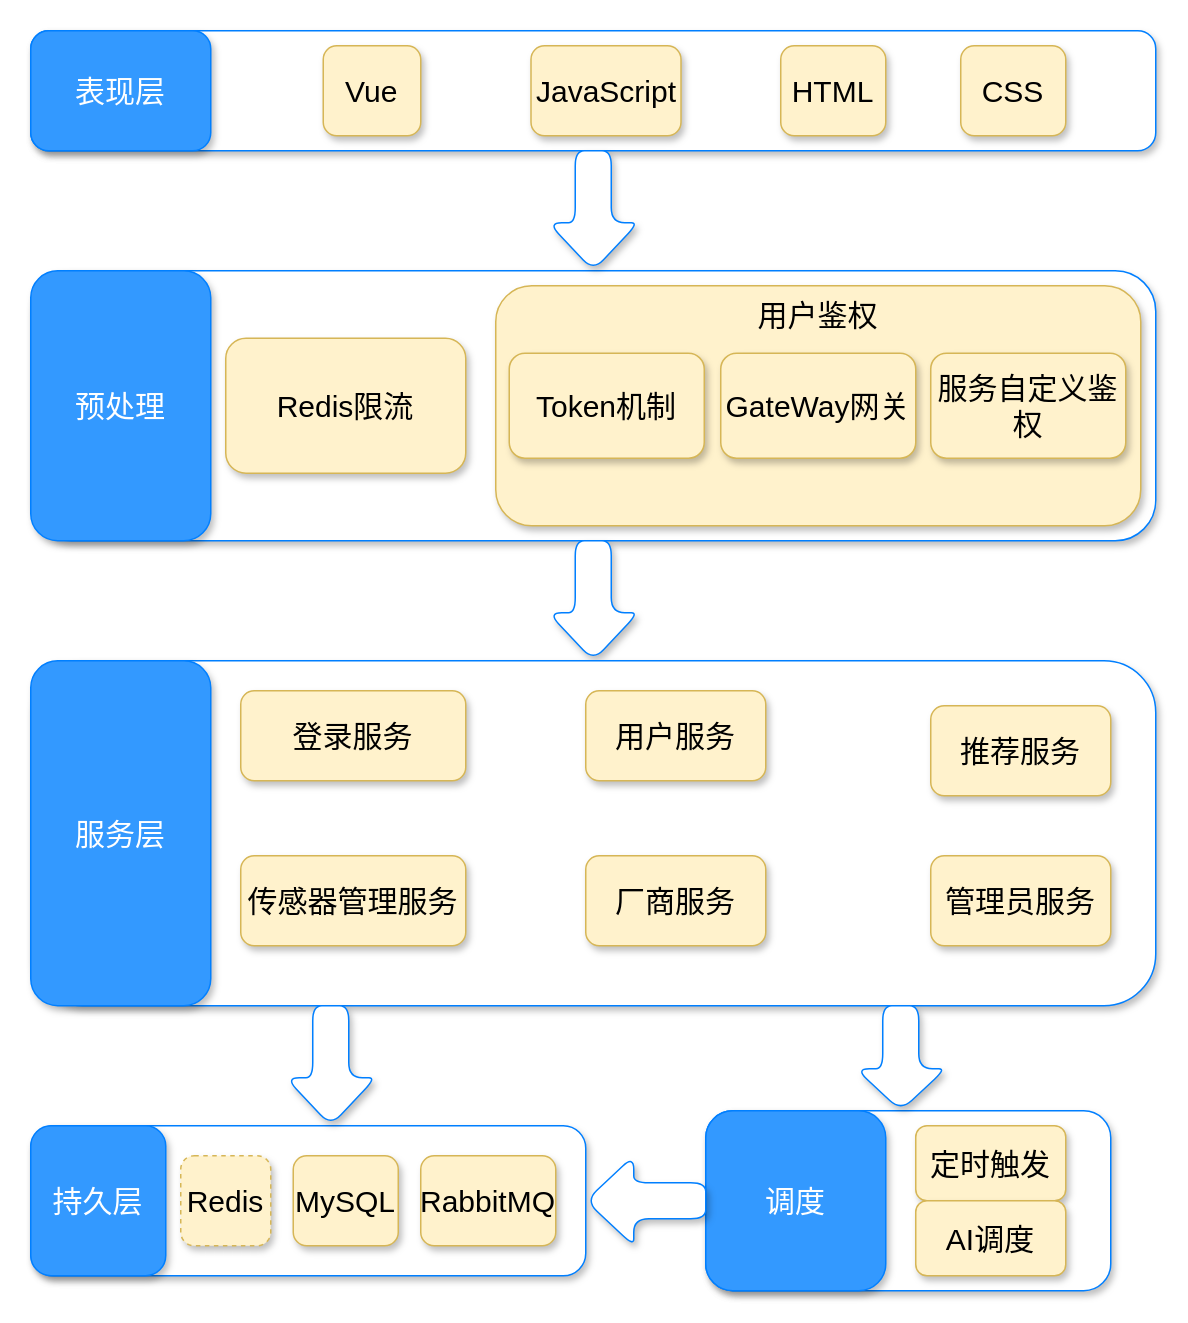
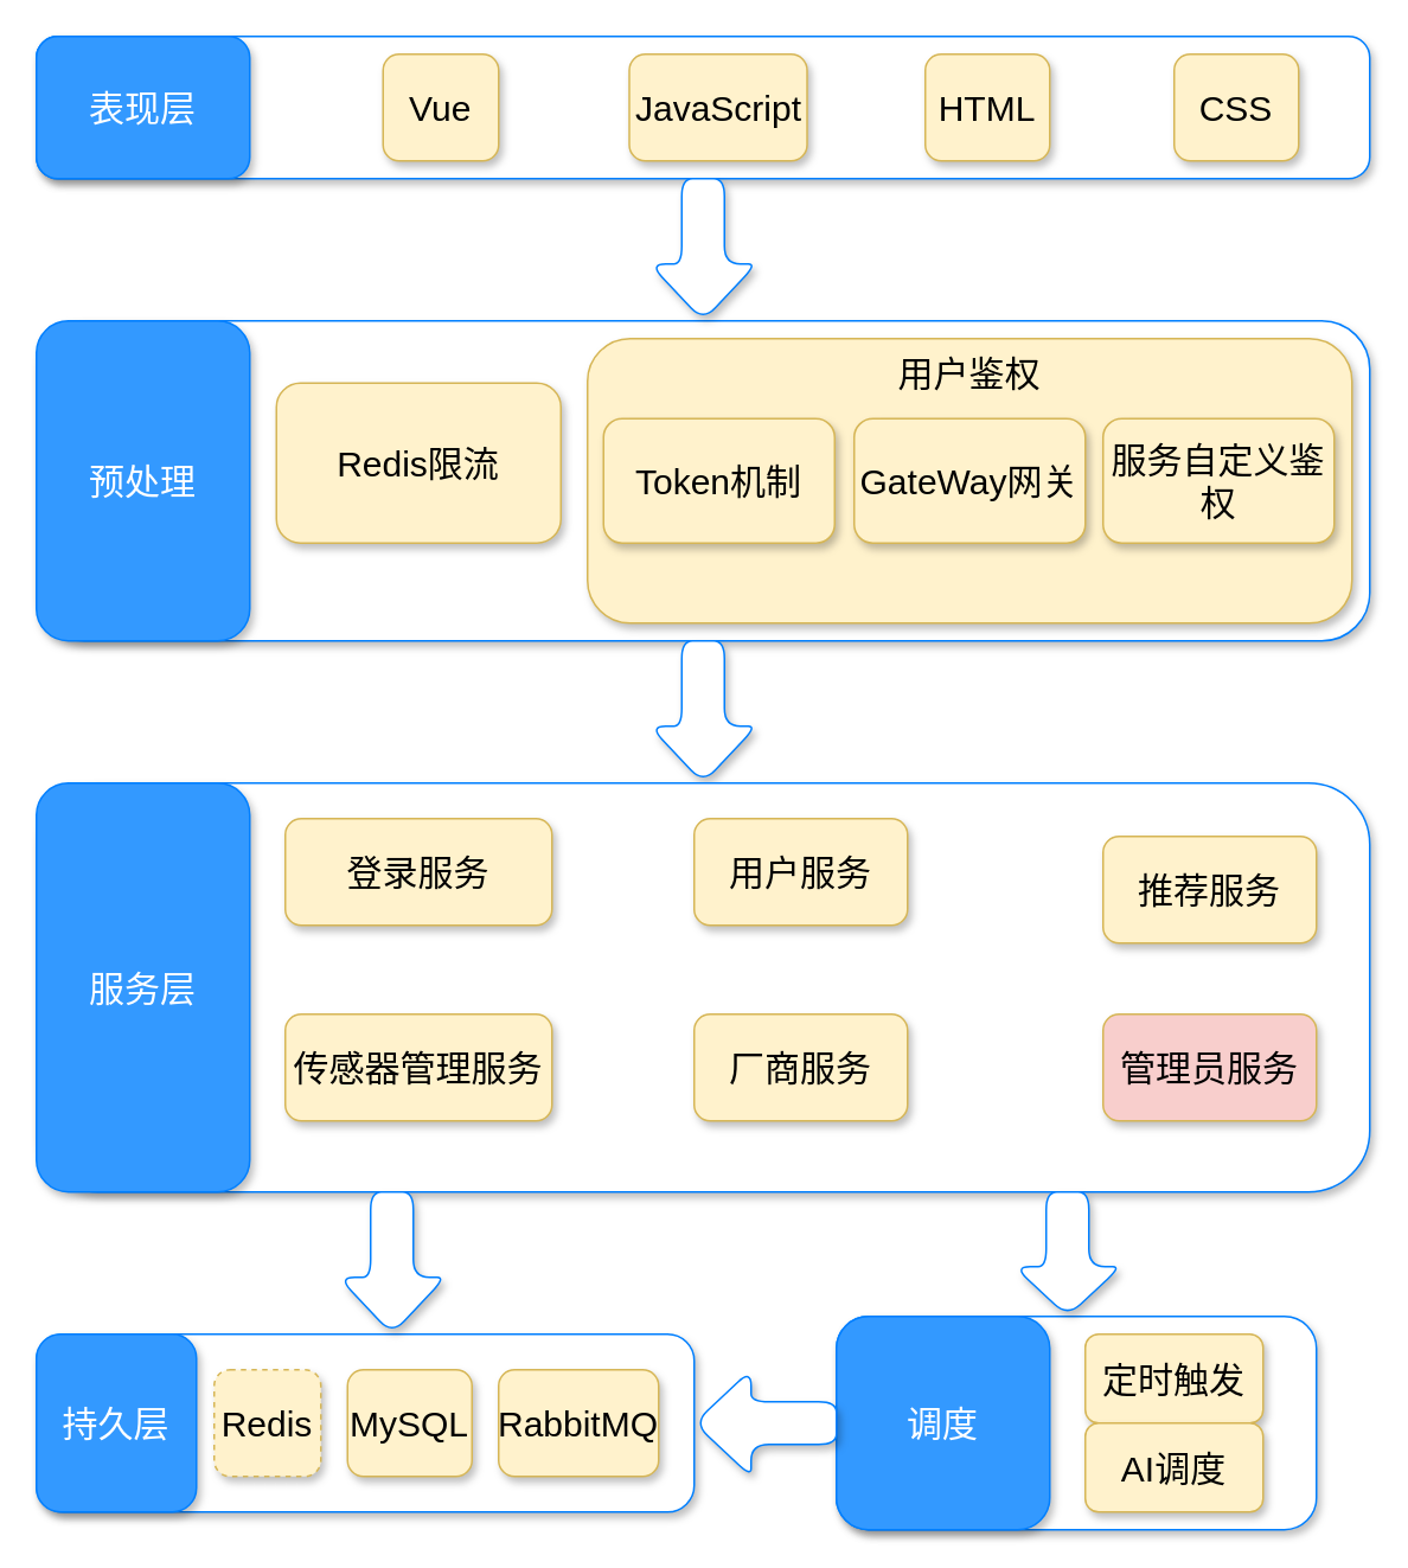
  <mxCell id="0" />
  <mxCell id="1" parent="0" />
  <mxCell id="2" value="" style="rounded=1;whiteSpace=wrap;html=1;shadow=1;sketch=0;strokeColor=#007FFF;fontSize=20;fontColor=#FFFFFF;fillColor=#FFFFFF;" parent="1" vertex="1"><mxGeometry x="20" y="20" width="750" height="80" as="geometry" /></mxCell>
  <mxCell id="3" value="表现层" style="rounded=1;whiteSpace=wrap;html=1;shadow=1;sketch=0;strokeColor=#007FFF;fontSize=20;fontColor=#FFFFFF;fillColor=#3399FF;" parent="1" vertex="1"><mxGeometry x="20" y="20" width="120" height="80" as="geometry" /></mxCell>
  <mxCell id="4" value="Vue" style="rounded=1;whiteSpace=wrap;html=1;shadow=1;sketch=0;strokeColor=#d6b656;fontSize=20;fillColor=#fff2cc;" parent="1" vertex="1"><mxGeometry x="215" y="30" width="65" height="60" as="geometry" /></mxCell>
  <mxCell id="5" value="JavaScript" style="rounded=1;whiteSpace=wrap;html=1;shadow=1;sketch=0;strokeColor=#d6b656;fontSize=20;fillColor=#fff2cc;" parent="1" vertex="1"><mxGeometry x="353.5" y="30" width="100" height="60" as="geometry" /></mxCell>
  <mxCell id="6" value="HTML" style="rounded=1;whiteSpace=wrap;html=1;shadow=1;sketch=0;strokeColor=#d6b656;fontSize=20;fillColor=#fff2cc;" parent="1" vertex="1"><mxGeometry x="520" y="30" width="70" height="60" as="geometry" /></mxCell>
- <mxCell id="7" value="CSS" style="rounded=1;whiteSpace=wrap;html=1;shadow=1;sketch=0;strokeColor=#d6b656;fontSize=20;fillColor=#fff2cc;" parent="1" vertex="1"><mxGeometry x="640" y="30" width="70" height="60" as="geometry" /></mxCell>
+ <mxCell id="7" value="CSS" style="rounded=1;whiteSpace=wrap;html=1;shadow=1;sketch=0;strokeColor=#d6b656;fontSize=20;fillColor=#fff2cc;" parent="1" vertex="1"><mxGeometry x="660" y="30" width="70" height="60" as="geometry" /></mxCell>
  <mxCell id="8" value="" style="rounded=1;whiteSpace=wrap;html=1;shadow=1;sketch=0;strokeColor=#007FFF;fontSize=20;fontColor=#FFFFFF;fillColor=#FFFFFF;" parent="1" vertex="1"><mxGeometry x="20" y="180" width="750" height="180" as="geometry" /></mxCell>
  <mxCell id="9" value="预处理" style="rounded=1;whiteSpace=wrap;html=1;shadow=1;sketch=0;strokeColor=#007FFF;fontSize=20;fontColor=#FFFFFF;fillColor=#3399FF;" parent="1" vertex="1"><mxGeometry x="20" y="180" width="120" height="180" as="geometry" /></mxCell>
- <mxCell id="10" value="Redis限流" style="rounded=1;whiteSpace=wrap;html=1;shadow=1;sketch=0;strokeColor=#d6b656;fontSize=20;fillColor=#fff2cc;" parent="1" vertex="1"><mxGeometry x="150" y="225" width="160" height="90" as="geometry" /></mxCell>
+ <mxCell id="10" value="Redis限流" style="rounded=1;whiteSpace=wrap;html=1;shadow=1;sketch=0;strokeColor=#d6b656;fontSize=20;fillColor=#fff2cc;" parent="1" vertex="1"><mxGeometry x="155" y="215" width="160" height="90" as="geometry" /></mxCell>
  <mxCell id="11" value="&lt;p&gt;&lt;span style=&quot;background-color: initial;&quot;&gt;用户鉴权&lt;/span&gt;&lt;/p&gt;&lt;p&gt;&lt;br&gt;&lt;/p&gt;&lt;p&gt;&lt;span style=&quot;background-color: initial;&quot;&gt;&lt;br&gt;&lt;/span&gt;&lt;/p&gt;&lt;p style=&quot;font-size: 15px;&quot;&gt;&lt;span style=&quot;background-color: initial;&quot;&gt;&lt;br&gt;&lt;/span&gt;&lt;/p&gt;" style="rounded=1;whiteSpace=wrap;html=1;shadow=1;sketch=0;strokeColor=#d6b656;fontSize=20;fillColor=#fff2cc;align=center;" parent="1" vertex="1"><mxGeometry x="330" y="190" width="430" height="160" as="geometry" /></mxCell>
  <mxCell id="12" value="" style="shape=singleArrow;whiteSpace=wrap;html=1;arrowWidth=0.4;arrowSize=0.4;fontSize=20;fillColor=#FFFFFF;strokeColor=#007FFF;fontColor=#FFFFFF;rounded=1;shadow=1;sketch=0;rotation=90;" parent="1" vertex="1"><mxGeometry x="355" y="370" width="80" height="60" as="geometry" /></mxCell>
  <mxCell id="13" value="" style="rounded=1;whiteSpace=wrap;html=1;shadow=1;sketch=0;strokeColor=#007FFF;fontSize=20;fontColor=#FFFFFF;fillColor=#FFFFFF;" parent="1" vertex="1"><mxGeometry x="20" y="440" width="750" height="230" as="geometry" /></mxCell>
  <mxCell id="14" value="服务层" style="rounded=1;whiteSpace=wrap;html=1;shadow=1;sketch=0;strokeColor=#007FFF;fontSize=20;fontColor=#FFFFFF;fillColor=#3399FF;" parent="1" vertex="1"><mxGeometry x="20" y="440" width="120" height="230" as="geometry" /></mxCell>
  <mxCell id="15" value="登录服务" style="rounded=1;whiteSpace=wrap;html=1;shadow=1;sketch=0;strokeColor=#d6b656;fontSize=20;fillColor=#fff2cc;" parent="1" vertex="1"><mxGeometry x="160" y="460" width="150" height="60" as="geometry" /></mxCell>
  <mxCell id="16" value="Token机制" style="rounded=1;whiteSpace=wrap;html=1;shadow=1;sketch=0;strokeColor=#d6b656;fontSize=20;fillColor=#fff2cc;" parent="1" vertex="1"><mxGeometry x="339" y="235" width="130" height="70" as="geometry" /></mxCell>
- <mxCell id="17" value="管理员服务" style="rounded=1;whiteSpace=wrap;html=1;shadow=1;sketch=0;strokeColor=#d6b656;fontSize=20;fillColor=#fff2cc;" parent="1" vertex="1"><mxGeometry x="620" y="570" width="120" height="60" as="geometry" /></mxCell>
+ <mxCell id="17" value="管理员服务" style="rounded=1;whiteSpace=wrap;html=1;shadow=1;sketch=0;strokeColor=#d6b656;fontSize=20;fillColor=#f8cecc;" parent="1" vertex="1"><mxGeometry x="620" y="570" width="120" height="60" as="geometry" /></mxCell>
  <mxCell id="18" value="厂商服务" style="rounded=1;whiteSpace=wrap;html=1;shadow=1;sketch=0;strokeColor=#d6b656;fontSize=20;fillColor=#fff2cc;" parent="1" vertex="1"><mxGeometry x="390" y="570" width="120" height="60" as="geometry" /></mxCell>
  <mxCell id="19" value="用户服务" style="rounded=1;whiteSpace=wrap;html=1;shadow=1;sketch=0;strokeColor=#d6b656;fontSize=20;fillColor=#fff2cc;" parent="1" vertex="1"><mxGeometry x="390" y="460" width="120" height="60" as="geometry" /></mxCell>
  <mxCell id="20" value="推荐服务" style="rounded=1;whiteSpace=wrap;html=1;shadow=1;sketch=0;strokeColor=#d6b656;fontSize=20;fillColor=#fff2cc;" parent="1" vertex="1"><mxGeometry x="620" y="470" width="120" height="60" as="geometry" /></mxCell>
  <mxCell id="21" value="传感器管理服务" style="rounded=1;whiteSpace=wrap;html=1;shadow=1;sketch=0;strokeColor=#d6b656;fontSize=20;fillColor=#fff2cc;" parent="1" vertex="1"><mxGeometry x="160" y="570" width="150" height="60" as="geometry" /></mxCell>
  <mxCell id="22" value="" style="rounded=1;whiteSpace=wrap;html=1;shadow=1;sketch=0;strokeColor=#007FFF;fontSize=20;fontColor=#FFFFFF;fillColor=#FFFFFF;" parent="1" vertex="1"><mxGeometry x="20" y="750" width="370" height="100" as="geometry" /></mxCell>
  <mxCell id="23" value="持久层" style="rounded=1;whiteSpace=wrap;html=1;shadow=1;sketch=0;strokeColor=#007FFF;fontSize=20;fontColor=#FFFFFF;fillColor=#3399FF;" parent="1" vertex="1"><mxGeometry x="20" y="750" width="90" height="100" as="geometry" /></mxCell>
  <mxCell id="24" value="Redis" style="rounded=1;whiteSpace=wrap;html=1;shadow=1;sketch=0;strokeColor=#d6b656;fontSize=20;fillColor=#fff2cc;dashed=1;" parent="1" vertex="1"><mxGeometry x="120" y="770" width="60" height="60" as="geometry" /></mxCell>
  <mxCell id="25" value="RabbitMQ" style="rounded=1;whiteSpace=wrap;html=1;shadow=1;sketch=0;strokeColor=#d6b656;fontSize=20;fillColor=#fff2cc;" parent="1" vertex="1"><mxGeometry x="280" y="770" width="90" height="60" as="geometry" /></mxCell>
  <mxCell id="26" value="MySQL" style="rounded=1;whiteSpace=wrap;html=1;shadow=1;sketch=0;strokeColor=#d6b656;fontSize=20;fillColor=#fff2cc;" parent="1" vertex="1"><mxGeometry x="195" y="770" width="70" height="60" as="geometry" /></mxCell>
  <mxCell id="27" value="" style="rounded=1;whiteSpace=wrap;html=1;shadow=1;sketch=0;strokeColor=#007FFF;fontSize=20;fontColor=#FFFFFF;fillColor=#FFFFFF;" parent="1" vertex="1"><mxGeometry x="470" y="740" width="270" height="120" as="geometry" /></mxCell>
  <mxCell id="28" value="调度" style="rounded=1;whiteSpace=wrap;html=1;shadow=1;sketch=0;strokeColor=#007FFF;fontSize=20;fontColor=#FFFFFF;fillColor=#3399FF;" parent="1" vertex="1"><mxGeometry x="470" y="740" width="120" height="120" as="geometry" /></mxCell>
  <mxCell id="29" value="定时触发" style="rounded=1;whiteSpace=wrap;html=1;shadow=1;sketch=0;strokeColor=#d6b656;fontSize=20;fillColor=#fff2cc;" parent="1" vertex="1"><mxGeometry x="610" y="750" width="100" height="50" as="geometry" /></mxCell>
  <mxCell id="30" value="AI调度" style="rounded=1;whiteSpace=wrap;html=1;shadow=1;sketch=0;strokeColor=#d6b656;fontSize=20;fillColor=#fff2cc;" parent="1" vertex="1"><mxGeometry x="610" y="800" width="100" height="50" as="geometry" /></mxCell>
  <mxCell id="31" value="" style="shape=singleArrow;whiteSpace=wrap;html=1;arrowWidth=0.4;arrowSize=0.4;fontSize=20;fillColor=#FFFFFF;strokeColor=#007FFF;fontColor=#FFFFFF;rounded=1;shadow=1;sketch=0;rotation=-180;" parent="1" vertex="1"><mxGeometry x="390" y="770" width="80" height="60" as="geometry" /></mxCell>
  <mxCell id="32" value="" style="shape=singleArrow;whiteSpace=wrap;html=1;arrowWidth=0.4;arrowSize=0.4;fontSize=20;fillColor=#FFFFFF;strokeColor=#007FFF;fontColor=#FFFFFF;rounded=1;shadow=1;sketch=0;rotation=90;" parent="1" vertex="1"><mxGeometry x="565" y="675" width="70" height="60" as="geometry" /></mxCell>
  <mxCell id="33" value="" style="shape=singleArrow;whiteSpace=wrap;html=1;arrowWidth=0.4;arrowSize=0.4;fontSize=20;fillColor=#FFFFFF;strokeColor=#007FFF;fontColor=#FFFFFF;rounded=1;shadow=1;sketch=0;rotation=90;" parent="1" vertex="1"><mxGeometry x="180" y="680" width="80" height="60" as="geometry" /></mxCell>
  <mxCell id="34" value="" style="shape=singleArrow;whiteSpace=wrap;html=1;arrowWidth=0.4;arrowSize=0.4;fontSize=20;fillColor=#FFFFFF;strokeColor=#007FFF;fontColor=#FFFFFF;rounded=1;shadow=1;sketch=0;rotation=90;" parent="1" vertex="1"><mxGeometry x="355" y="110" width="80" height="60" as="geometry" /></mxCell>
  <mxCell id="35" value="GateWay网关" style="rounded=1;whiteSpace=wrap;html=1;shadow=1;sketch=0;strokeColor=#d6b656;fontSize=20;fillColor=#fff2cc;" vertex="1" parent="1"><mxGeometry x="480" y="235" width="130" height="70" as="geometry" /></mxCell>
  <mxCell id="36" value="服务自定义鉴权" style="rounded=1;whiteSpace=wrap;html=1;shadow=1;sketch=0;strokeColor=#d6b656;fontSize=20;fillColor=#fff2cc;" vertex="1" parent="1"><mxGeometry x="620" y="235" width="130" height="70" as="geometry" /></mxCell>
